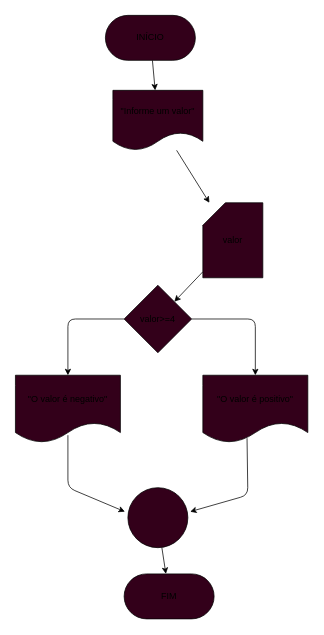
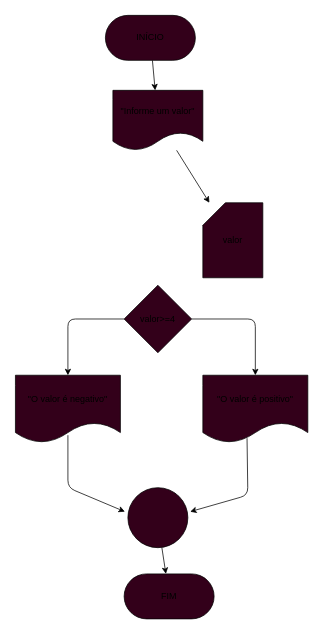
  <mxCell id="0" />
  <mxCell id="1" parent="0" />
  <mxCell id="2" value="" style="edgeStyle=none;html=1;" edge="1" parent="1" source="3" target="5"><mxGeometry relative="1" as="geometry" /></mxCell>
  <mxCell id="3" value="INÍCIO" style="rounded=1;whiteSpace=wrap;html=1;arcSize=50;fillColor=#33001A;" vertex="1" parent="1"><mxGeometry x="140" y="20" width="120" height="60" as="geometry" /></mxCell>
  <mxCell id="4" value="" style="edgeStyle=none;html=1;" edge="1" parent="1" source="5" target="7"><mxGeometry relative="1" as="geometry" /></mxCell>
  <mxCell id="5" value="&quot;Informe um valor&quot;" style="shape=document;whiteSpace=wrap;html=1;boundedLbl=1;fillColor=#33001A;" vertex="1" parent="1"><mxGeometry x="150" y="120" width="120" height="80" as="geometry" /></mxCell>
- <mxCell id="6" value="" style="edgeStyle=none;html=1;" edge="1" parent="1" source="7" target="8"><mxGeometry relative="1" as="geometry" /></mxCell>
  <mxCell id="7" value="valor" style="shape=card;whiteSpace=wrap;html=1;fillColor=#33001A;" vertex="1" parent="1"><mxGeometry x="270" y="270" width="80" height="100" as="geometry" /></mxCell>
  <mxCell id="8" value="valor&amp;gt;=4" style="rhombus;whiteSpace=wrap;html=1;fillColor=#33001A;" vertex="1" parent="1"><mxGeometry x="165" y="380" width="90" height="90" as="geometry" /></mxCell>
  <mxCell id="9" value="&quot;O valor é positivo&quot;" style="shape=document;whiteSpace=wrap;html=1;boundedLbl=1;fillColor=#33001A;" vertex="1" parent="1"><mxGeometry x="270" y="500" width="140" height="90" as="geometry" /></mxCell>
  <mxCell id="10" value="&quot;O valor é negativo&quot;" style="shape=document;whiteSpace=wrap;html=1;boundedLbl=1;fillColor=#33001A;" vertex="1" parent="1"><mxGeometry x="20" y="500" width="140" height="90" as="geometry" /></mxCell>
  <mxCell id="11" value="" style="endArrow=classic;html=1;exitX=0;exitY=0.5;exitDx=0;exitDy=0;entryX=0.5;entryY=0;entryDx=0;entryDy=0;" edge="1" parent="1" source="8" target="10"><mxGeometry width="50" height="50" relative="1" as="geometry"><mxPoint x="200" y="600" as="sourcePoint" /><mxPoint x="250" y="550" as="targetPoint" /><Array as="points"><mxPoint x="90" y="425" /></Array></mxGeometry></mxCell>
  <mxCell id="12" value="" style="endArrow=classic;html=1;exitX=1;exitY=0.5;exitDx=0;exitDy=0;entryX=0.5;entryY=0;entryDx=0;entryDy=0;" edge="1" parent="1" source="8" target="9"><mxGeometry width="50" height="50" relative="1" as="geometry"><mxPoint x="260" y="420" as="sourcePoint" /><mxPoint x="250" y="550" as="targetPoint" /><Array as="points"><mxPoint x="340" y="425" /></Array></mxGeometry></mxCell>
  <mxCell id="13" value="" style="edgeStyle=none;html=1;" edge="1" parent="1" source="14" target="17"><mxGeometry relative="1" as="geometry" /></mxCell>
  <mxCell id="14" value="" style="ellipse;whiteSpace=wrap;html=1;aspect=fixed;fillColor=#33001A;" vertex="1" parent="1"><mxGeometry x="170" y="650" width="80" height="80" as="geometry" /></mxCell>
  <mxCell id="15" value="" style="endArrow=classic;html=1;entryX=1.038;entryY=0.4;entryDx=0;entryDy=0;entryPerimeter=0;exitX=0.421;exitY=0.933;exitDx=0;exitDy=0;exitPerimeter=0;" edge="1" parent="1" source="9" target="14"><mxGeometry width="50" height="50" relative="1" as="geometry"><mxPoint x="330" y="600" as="sourcePoint" /><mxPoint x="250" y="550" as="targetPoint" /><Array as="points"><mxPoint x="330" y="660" /></Array></mxGeometry></mxCell>
  <mxCell id="16" value="" style="endArrow=classic;html=1;exitX=0.5;exitY=0.889;exitDx=0;exitDy=0;exitPerimeter=0;entryX=-0.05;entryY=0.4;entryDx=0;entryDy=0;entryPerimeter=0;" edge="1" parent="1" source="10" target="14"><mxGeometry width="50" height="50" relative="1" as="geometry"><mxPoint x="90" y="610" as="sourcePoint" /><mxPoint x="90" y="700" as="targetPoint" /><Array as="points"><mxPoint x="90" y="650" /></Array></mxGeometry></mxCell>
  <mxCell id="17" value="FIM" style="rounded=1;whiteSpace=wrap;html=1;fillColor=#33001A;arcSize=50;" vertex="1" parent="1"><mxGeometry x="165" y="765" width="120" height="60" as="geometry" /></mxCell>
